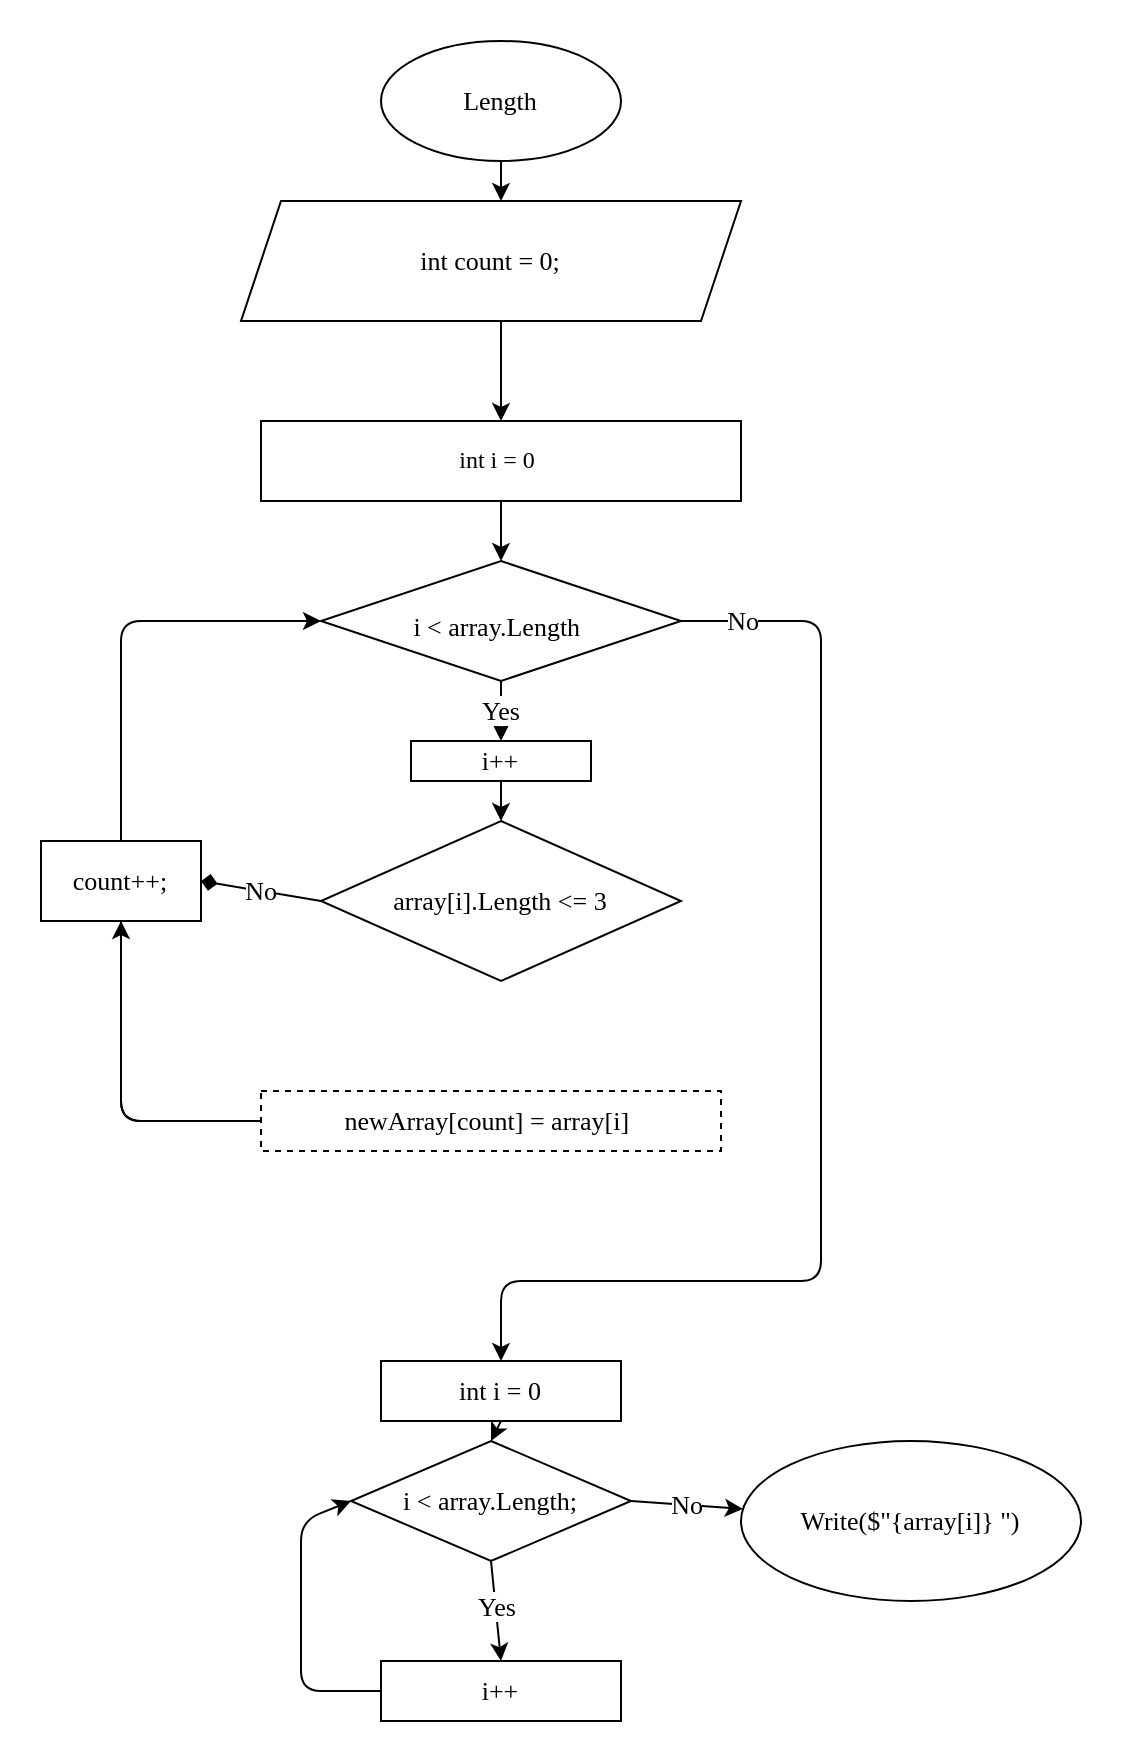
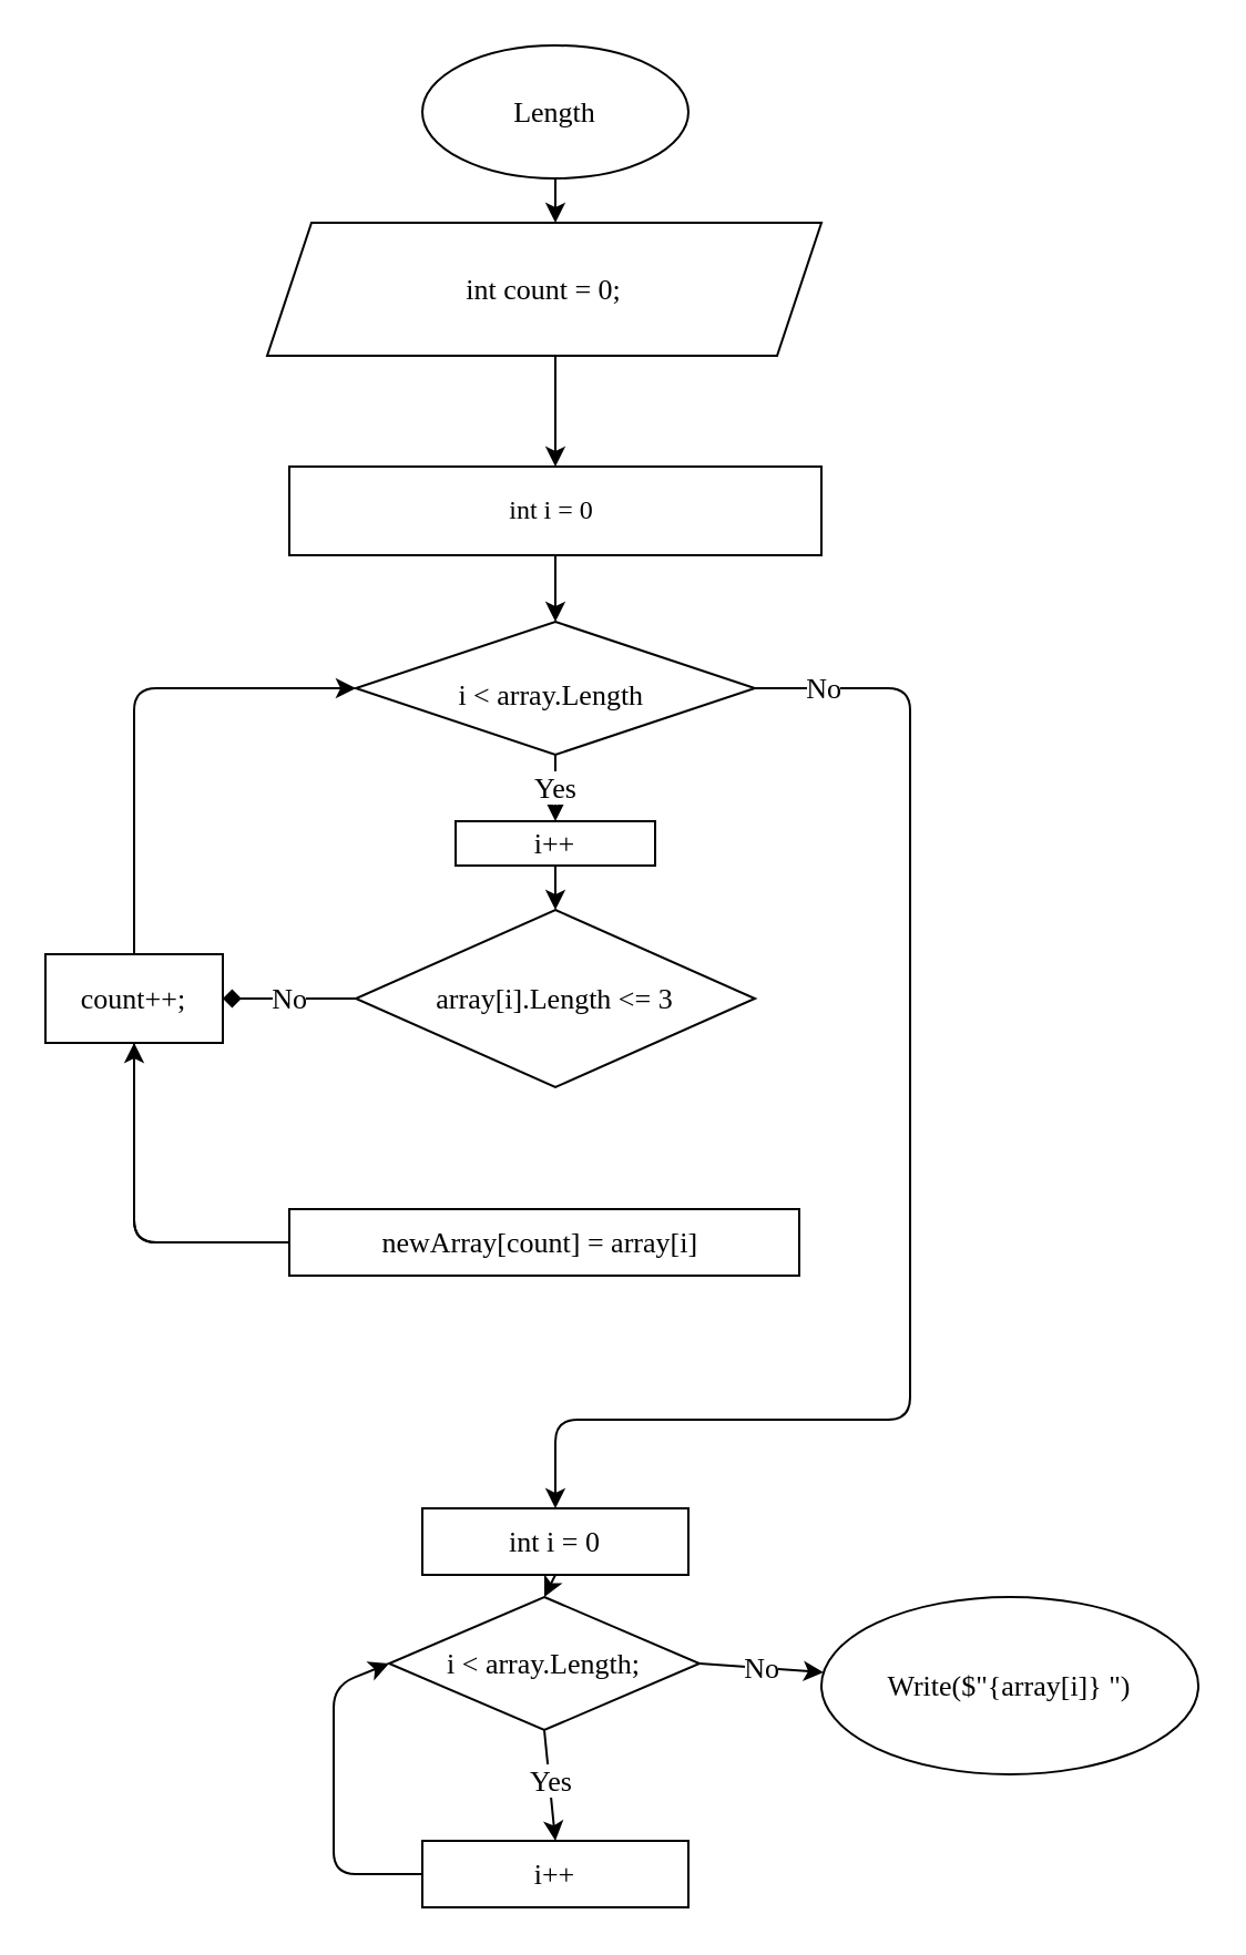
  <mxCell id="0" />
  <mxCell id="1" parent="0" />
  <mxCell id="2" value="" style="edgeStyle=none;html=1;" parent="1" source="3" edge="1"><mxGeometry relative="1" as="geometry"><mxPoint x="250" y="100" as="targetPoint" /></mxGeometry></mxCell>
  <mxCell id="3" value="&lt;p&gt;&lt;font face=&quot;Times New Roman&quot; style=&quot;font-size: 13px&quot;&gt;Length&lt;/font&gt;&lt;/p&gt;" style="ellipse;whiteSpace=wrap;html=1;" parent="1" vertex="1"><mxGeometry x="190" y="20" width="120" height="60" as="geometry" /></mxCell>
  <mxCell id="4" value="" style="edgeStyle=none;html=1;" parent="1" target="6" edge="1"><mxGeometry relative="1" as="geometry"><mxPoint x="250" y="160" as="sourcePoint" /></mxGeometry></mxCell>
  <mxCell id="5" value="" style="edgeStyle=none;html=1;" parent="1" source="6" edge="1"><mxGeometry relative="1" as="geometry"><mxPoint x="250" y="280" as="targetPoint" /></mxGeometry></mxCell>
  <mxCell id="6" value="&lt;p&gt;&lt;font face=&quot;Times New Roman&quot; style=&quot;font-size: 12px&quot;&gt;int i = 0&amp;nbsp;&lt;/font&gt;&lt;/p&gt;" style="whiteSpace=wrap;html=1;" parent="1" vertex="1"><mxGeometry x="130" y="210" width="240" height="40" as="geometry" /></mxCell>
  <mxCell id="7" value="&lt;p&gt;No&lt;/p&gt;" style="edgeStyle=none;html=1;exitX=1;exitY=0.5;exitDx=0;exitDy=0;fontFamily=Times New Roman;fontSize=13;" parent="1" source="9" edge="1"><mxGeometry x="-0.895" relative="1" as="geometry"><mxPoint x="380" y="350" as="sourcePoint" /><Array as="points"><mxPoint x="410" y="310" /><mxPoint x="410" y="640" /><mxPoint x="250" y="640" /></Array><mxPoint as="offset" /><mxPoint x="250" y="680" as="targetPoint" /></mxGeometry></mxCell>
  <mxCell id="8" value="&lt;font color=&quot;#000000&quot;&gt;Yes&lt;/font&gt;" style="edgeStyle=none;html=1;exitX=0.5;exitY=1;exitDx=0;exitDy=0;fontFamily=Times New Roman;fontSize=13;fontColor=#FFFFFF;" parent="1" source="9" edge="1"><mxGeometry relative="1" as="geometry"><mxPoint x="250" y="370" as="targetPoint" /></mxGeometry></mxCell>
  <mxCell id="9" value="&lt;p class=&quot;p1&quot; style=&quot;margin: 0px ; font-stretch: normal ; line-height: normal ; font-size: 13px&quot;&gt;&lt;font face=&quot;Times New Roman&quot; style=&quot;font-size: 13px&quot;&gt;&lt;br&gt;&lt;/font&gt;&lt;/p&gt;&lt;p class=&quot;p1&quot; style=&quot;margin: 0px ; font-stretch: normal ; line-height: normal ; font-size: 13px&quot;&gt;&lt;span class=&quot;s1&quot;&gt;&lt;font face=&quot;Times New Roman&quot; style=&quot;font-size: 13px&quot;&gt;i &amp;lt; array.Length&amp;nbsp;&lt;/font&gt;&lt;/span&gt;&lt;/p&gt;&lt;p class=&quot;p1&quot; style=&quot;margin: 0px ; font-stretch: normal ; font-size: 9px ; line-height: normal ; font-family: &amp;#34;menlo&amp;#34;&quot;&gt;&lt;br&gt;&lt;/p&gt;" style="rhombus;whiteSpace=wrap;html=1;" parent="1" vertex="1"><mxGeometry x="160" y="280" width="180" height="60" as="geometry" /></mxCell>
  <mxCell id="10" value="&lt;p class=&quot;p1&quot; style=&quot;margin: 0px ; font-stretch: normal ; line-height: normal&quot;&gt;&lt;span class=&quot;s1&quot;&gt;&lt;font style=&quot;font-size: 13px&quot; face=&quot;Times New Roman&quot;&gt;array[i].Length &amp;lt;= 3&lt;/font&gt;&lt;/span&gt;&lt;/p&gt;" style="rhombus;whiteSpace=wrap;html=1;" parent="1" vertex="1"><mxGeometry x="160" y="410" width="180" height="80" as="geometry" /></mxCell>
- <mxCell id="11" value="&lt;p class=&quot;p1&quot; style=&quot;margin: 0px ; font-stretch: normal ; font-size: 9px ; line-height: normal&quot;&gt;&lt;span class=&quot;s1&quot; style=&quot;font-size: 13px&quot;&gt;&lt;font style=&quot;font-size: 13px&quot; face=&quot;Times New Roman&quot;&gt;newArray[count] = array[i]&lt;span class=&quot;Apple-converted-space&quot;&gt;&amp;nbsp;&lt;/span&gt;&lt;/font&gt;&lt;/span&gt;&lt;/p&gt;" style="whiteSpace=wrap;html=1;dashed=1;" parent="1" vertex="1"><mxGeometry x="130" y="545" width="230" height="30" as="geometry" /></mxCell>
+ <mxCell id="11" value="&lt;p class=&quot;p1&quot; style=&quot;margin: 0px ; font-stretch: normal ; font-size: 9px ; line-height: normal&quot;&gt;&lt;span class=&quot;s1&quot; style=&quot;font-size: 13px&quot;&gt;&lt;font style=&quot;font-size: 13px&quot; face=&quot;Times New Roman&quot;&gt;newArray[count] = array[i]&lt;span class=&quot;Apple-converted-space&quot;&gt;&amp;nbsp;&lt;/span&gt;&lt;/font&gt;&lt;/span&gt;&lt;/p&gt;" style="whiteSpace=wrap;html=1;" parent="1" vertex="1"><mxGeometry x="130" y="545" width="230" height="30" as="geometry" /></mxCell>
  <mxCell id="12" value="" style="endArrow=classic;html=1;exitX=0;exitY=0.5;exitDx=0;exitDy=0;entryX=0;entryY=0.5;entryDx=0;entryDy=0;" parent="1" source="11" target="9" edge="1"><mxGeometry width="50" height="50" relative="1" as="geometry"><mxPoint x="310" y="460" as="sourcePoint" /><mxPoint x="360" y="410" as="targetPoint" /><Array as="points"><mxPoint x="60" y="560" /><mxPoint x="60" y="310" /></Array></mxGeometry></mxCell>
  <mxCell id="13" value="&lt;p style=&quot;font-size: 13px;&quot;&gt;No&lt;/p&gt;" style="endArrow=diamond;html=1;exitX=0;exitY=0.5;exitDx=0;exitDy=0;entryX=1;entryY=0.5;entryDx=0;entryDy=0;labelBackgroundColor=default;fontFamily=Times New Roman;fontSize=13;" parent="1" source="10" target="14" edge="1"><mxGeometry width="50" height="50" relative="1" as="geometry"><mxPoint x="310" y="460" as="sourcePoint" /><mxPoint x="60" y="450" as="targetPoint" /></mxGeometry></mxCell>
- <mxCell id="14" value="&lt;p&gt;&lt;font style=&quot;font-size: 13px&quot; face=&quot;Times New Roman&quot;&gt;count++;&lt;/font&gt;&lt;/p&gt;" style="rounded=0;whiteSpace=wrap;html=1;" parent="1" vertex="1"><mxGeometry x="20" y="420" width="80" height="40" as="geometry" /></mxCell>
+ <mxCell id="14" value="&lt;p&gt;&lt;font style=&quot;font-size: 13px&quot; face=&quot;Times New Roman&quot;&gt;count++;&lt;/font&gt;&lt;/p&gt;" style="rounded=0;whiteSpace=wrap;html=1;" parent="1" vertex="1"><mxGeometry x="20" y="430" width="80" height="40" as="geometry" /></mxCell>
  <mxCell id="15" value="" style="endArrow=classic;html=1;exitX=0;exitY=0.5;exitDx=0;exitDy=0;entryX=0.5;entryY=1;entryDx=0;entryDy=0;" parent="1" source="11" target="14" edge="1"><mxGeometry width="50" height="50" relative="1" as="geometry"><mxPoint x="280" y="460" as="sourcePoint" /><mxPoint x="330" y="410" as="targetPoint" /><Array as="points"><mxPoint x="60" y="560" /></Array></mxGeometry></mxCell>
  <mxCell id="16" value="&lt;p class=&quot;p1&quot; style=&quot;margin: 0px ; font-stretch: normal ; line-height: normal&quot;&gt;&lt;font face=&quot;Times New Roman&quot; style=&quot;font-size: 13px&quot; color=&quot;#000000&quot;&gt;int count = 0;&lt;/font&gt;&lt;br&gt;&lt;/p&gt;" style="shape=parallelogram;perimeter=parallelogramPerimeter;whiteSpace=wrap;html=1;fixedSize=1;fontSize=13;fontColor=#FFFFFF;align=center;" parent="1" vertex="1"><mxGeometry x="120" y="100" width="250" height="60" as="geometry" /></mxCell>
  <mxCell id="17" style="edgeStyle=none;html=1;exitX=0.5;exitY=1;exitDx=0;exitDy=0;entryX=0.5;entryY=0;entryDx=0;entryDy=0;fontFamily=Times New Roman;fontSize=13;fontColor=#FFFFFF;" parent="1" source="18" target="10" edge="1"><mxGeometry relative="1" as="geometry" /></mxCell>
  <mxCell id="18" value="&lt;font style=&quot;font-size: 13px&quot; color=&quot;#000000&quot;&gt;i++&lt;/font&gt;" style="rounded=0;whiteSpace=wrap;html=1;fontFamily=Times New Roman;fontSize=13;fontColor=#FFFFFF;" parent="1" vertex="1"><mxGeometry x="205" y="370" width="90" height="20" as="geometry" /></mxCell>
  <mxCell id="19" style="edgeStyle=none;html=1;exitX=0.5;exitY=1;exitDx=0;exitDy=0;entryX=0.5;entryY=0;entryDx=0;entryDy=0;fontFamily=Times New Roman;fontSize=13;fontColor=#FFFFFF;" parent="1" source="20" target="24" edge="1"><mxGeometry relative="1" as="geometry" /></mxCell>
  <mxCell id="20" value="&lt;p class=&quot;p1&quot; style=&quot;margin: 0px ; font-stretch: normal ; line-height: normal&quot;&gt;&lt;span class=&quot;s1&quot;&gt;&lt;font style=&quot;font-size: 13px&quot; color=&quot;#000000&quot;&gt;int i = 0&lt;/font&gt;&lt;/span&gt;&lt;/p&gt;" style="rounded=0;whiteSpace=wrap;html=1;fontFamily=Times New Roman;fontSize=13;fontColor=#FFFFFF;" parent="1" vertex="1"><mxGeometry x="190" y="680" width="120" height="30" as="geometry" /></mxCell>
  <mxCell id="21" style="edgeStyle=none;html=1;exitX=0.5;exitY=1;exitDx=0;exitDy=0;entryX=0.5;entryY=0;entryDx=0;entryDy=0;fontFamily=Times New Roman;fontSize=13;fontColor=#FFFFFF;" parent="1" source="24" target="26" edge="1"><mxGeometry relative="1" as="geometry" /></mxCell>
  <mxCell id="22" value="&lt;font color=&quot;#000000&quot;&gt;Yes&lt;/font&gt;" style="edgeLabel;html=1;align=center;verticalAlign=middle;resizable=0;points=[];fontSize=13;fontFamily=Times New Roman;fontColor=#FFFFFF;" parent="21" vertex="1" connectable="0"><mxGeometry x="-0.083" relative="1" as="geometry"><mxPoint as="offset" /></mxGeometry></mxCell>
  <mxCell id="23" value="&lt;font color=&quot;#000000&quot;&gt;No&lt;/font&gt;" style="edgeStyle=none;html=1;exitX=1;exitY=0.5;exitDx=0;exitDy=0;fontFamily=Times New Roman;fontSize=13;fontColor=#FFFFFF;" parent="1" source="24" target="27" edge="1"><mxGeometry relative="1" as="geometry" /></mxCell>
  <mxCell id="24" value="&lt;p class=&quot;p1&quot; style=&quot;margin: 0px ; font-stretch: normal ; line-height: normal&quot;&gt;&lt;span class=&quot;s1&quot;&gt;&lt;font style=&quot;font-size: 13px&quot; color=&quot;#000000&quot;&gt;i &amp;lt; array.Length;&lt;/font&gt;&lt;/span&gt;&lt;/p&gt;" style="rhombus;whiteSpace=wrap;html=1;fontFamily=Times New Roman;fontSize=13;fontColor=#FFFFFF;" parent="1" vertex="1"><mxGeometry x="175" y="720" width="140" height="60" as="geometry" /></mxCell>
  <mxCell id="25" style="edgeStyle=none;html=1;fontFamily=Times New Roman;fontSize=13;fontColor=#FFFFFF;entryX=0;entryY=0.5;entryDx=0;entryDy=0;" parent="1" source="26" target="24" edge="1"><mxGeometry relative="1" as="geometry"><mxPoint x="170" y="780" as="targetPoint" /><Array as="points"><mxPoint x="150" y="845" /><mxPoint x="150" y="760" /></Array></mxGeometry></mxCell>
  <mxCell id="26" value="&lt;p class=&quot;p1&quot; style=&quot;margin: 0px ; font-stretch: normal ; line-height: normal&quot;&gt;&lt;span class=&quot;s1&quot;&gt;&lt;font style=&quot;font-size: 13px&quot;&gt;i++&lt;/font&gt;&lt;/span&gt;&lt;/p&gt;" style="rounded=0;whiteSpace=wrap;html=1;fontFamily=Times New Roman;fontSize=13;fontColor=#000000;" parent="1" vertex="1"><mxGeometry x="190" y="830" width="120" height="30" as="geometry" /></mxCell>
  <mxCell id="27" value="&lt;p class=&quot;p1&quot; style=&quot;margin: 0px ; font-stretch: normal ; line-height: normal&quot;&gt;&lt;span class=&quot;s1&quot;&gt;&lt;font style=&quot;font-size: 13px&quot;&gt;Write($&quot;{array[i]} &quot;)&lt;/font&gt;&lt;/span&gt;&lt;/p&gt;" style="ellipse;whiteSpace=wrap;html=1;fontFamily=Times New Roman;fontSize=13;fontColor=#000000;" parent="1" vertex="1"><mxGeometry x="370" y="720" width="170" height="80" as="geometry" /></mxCell>
